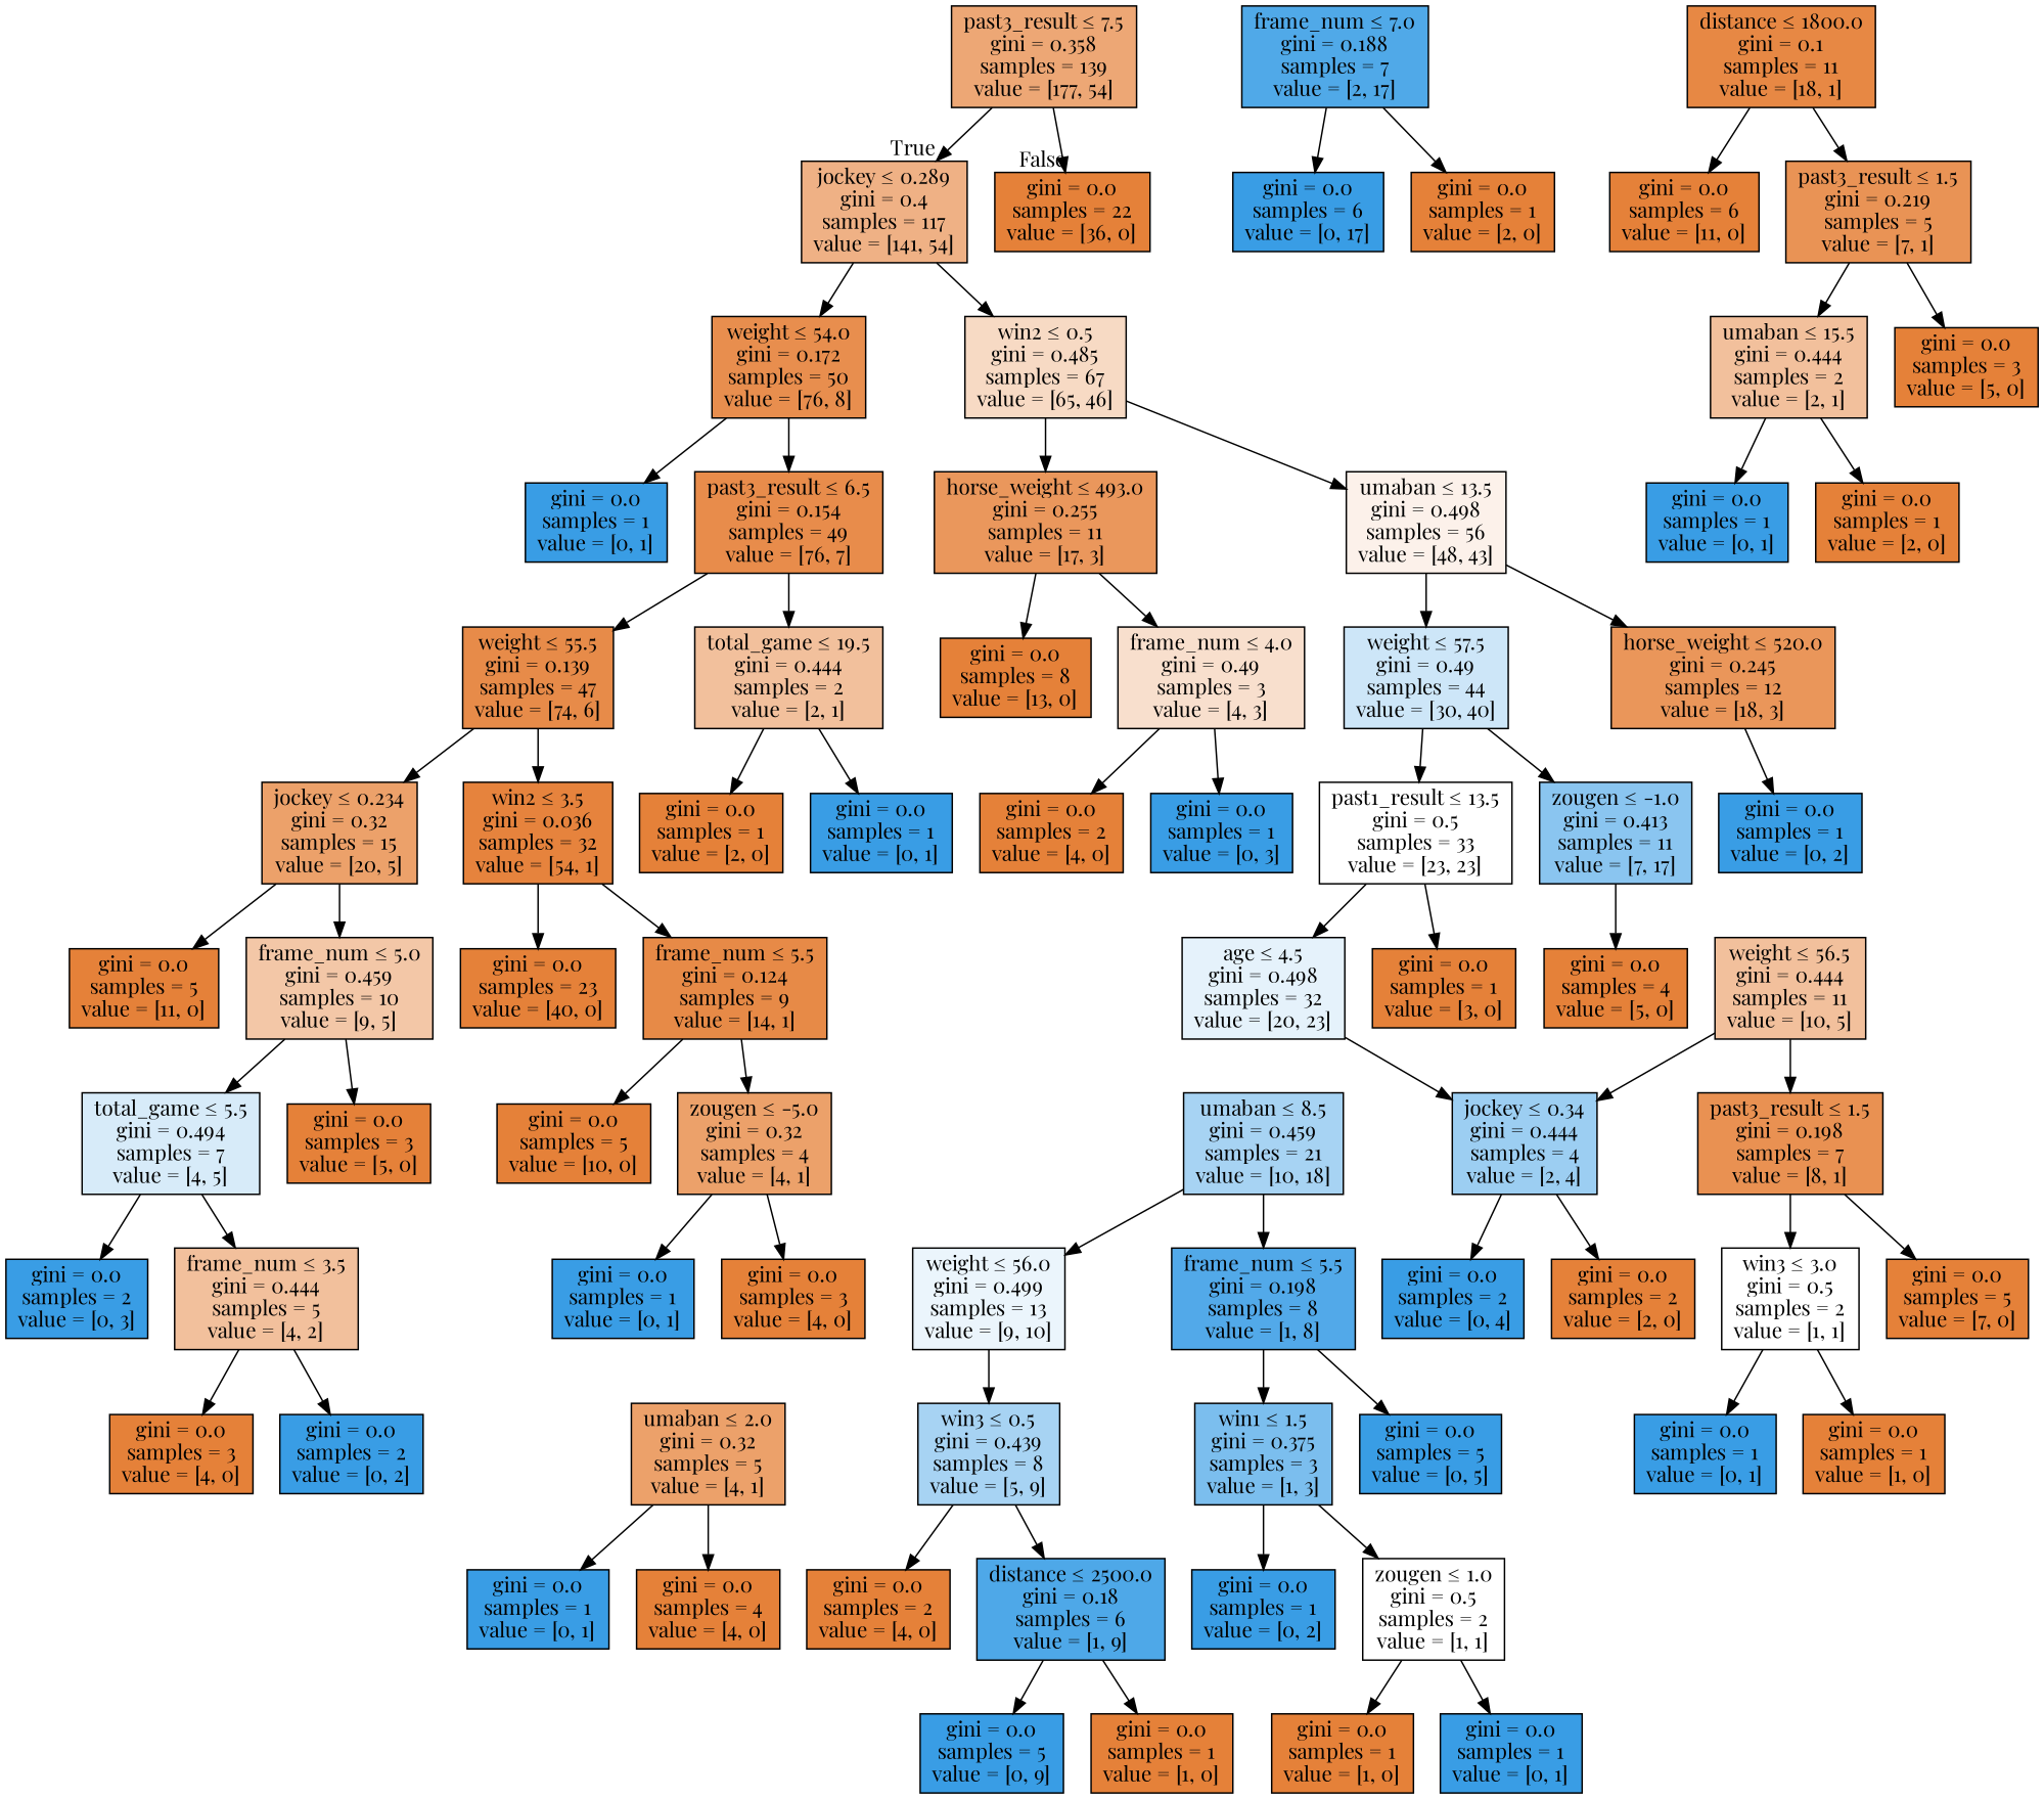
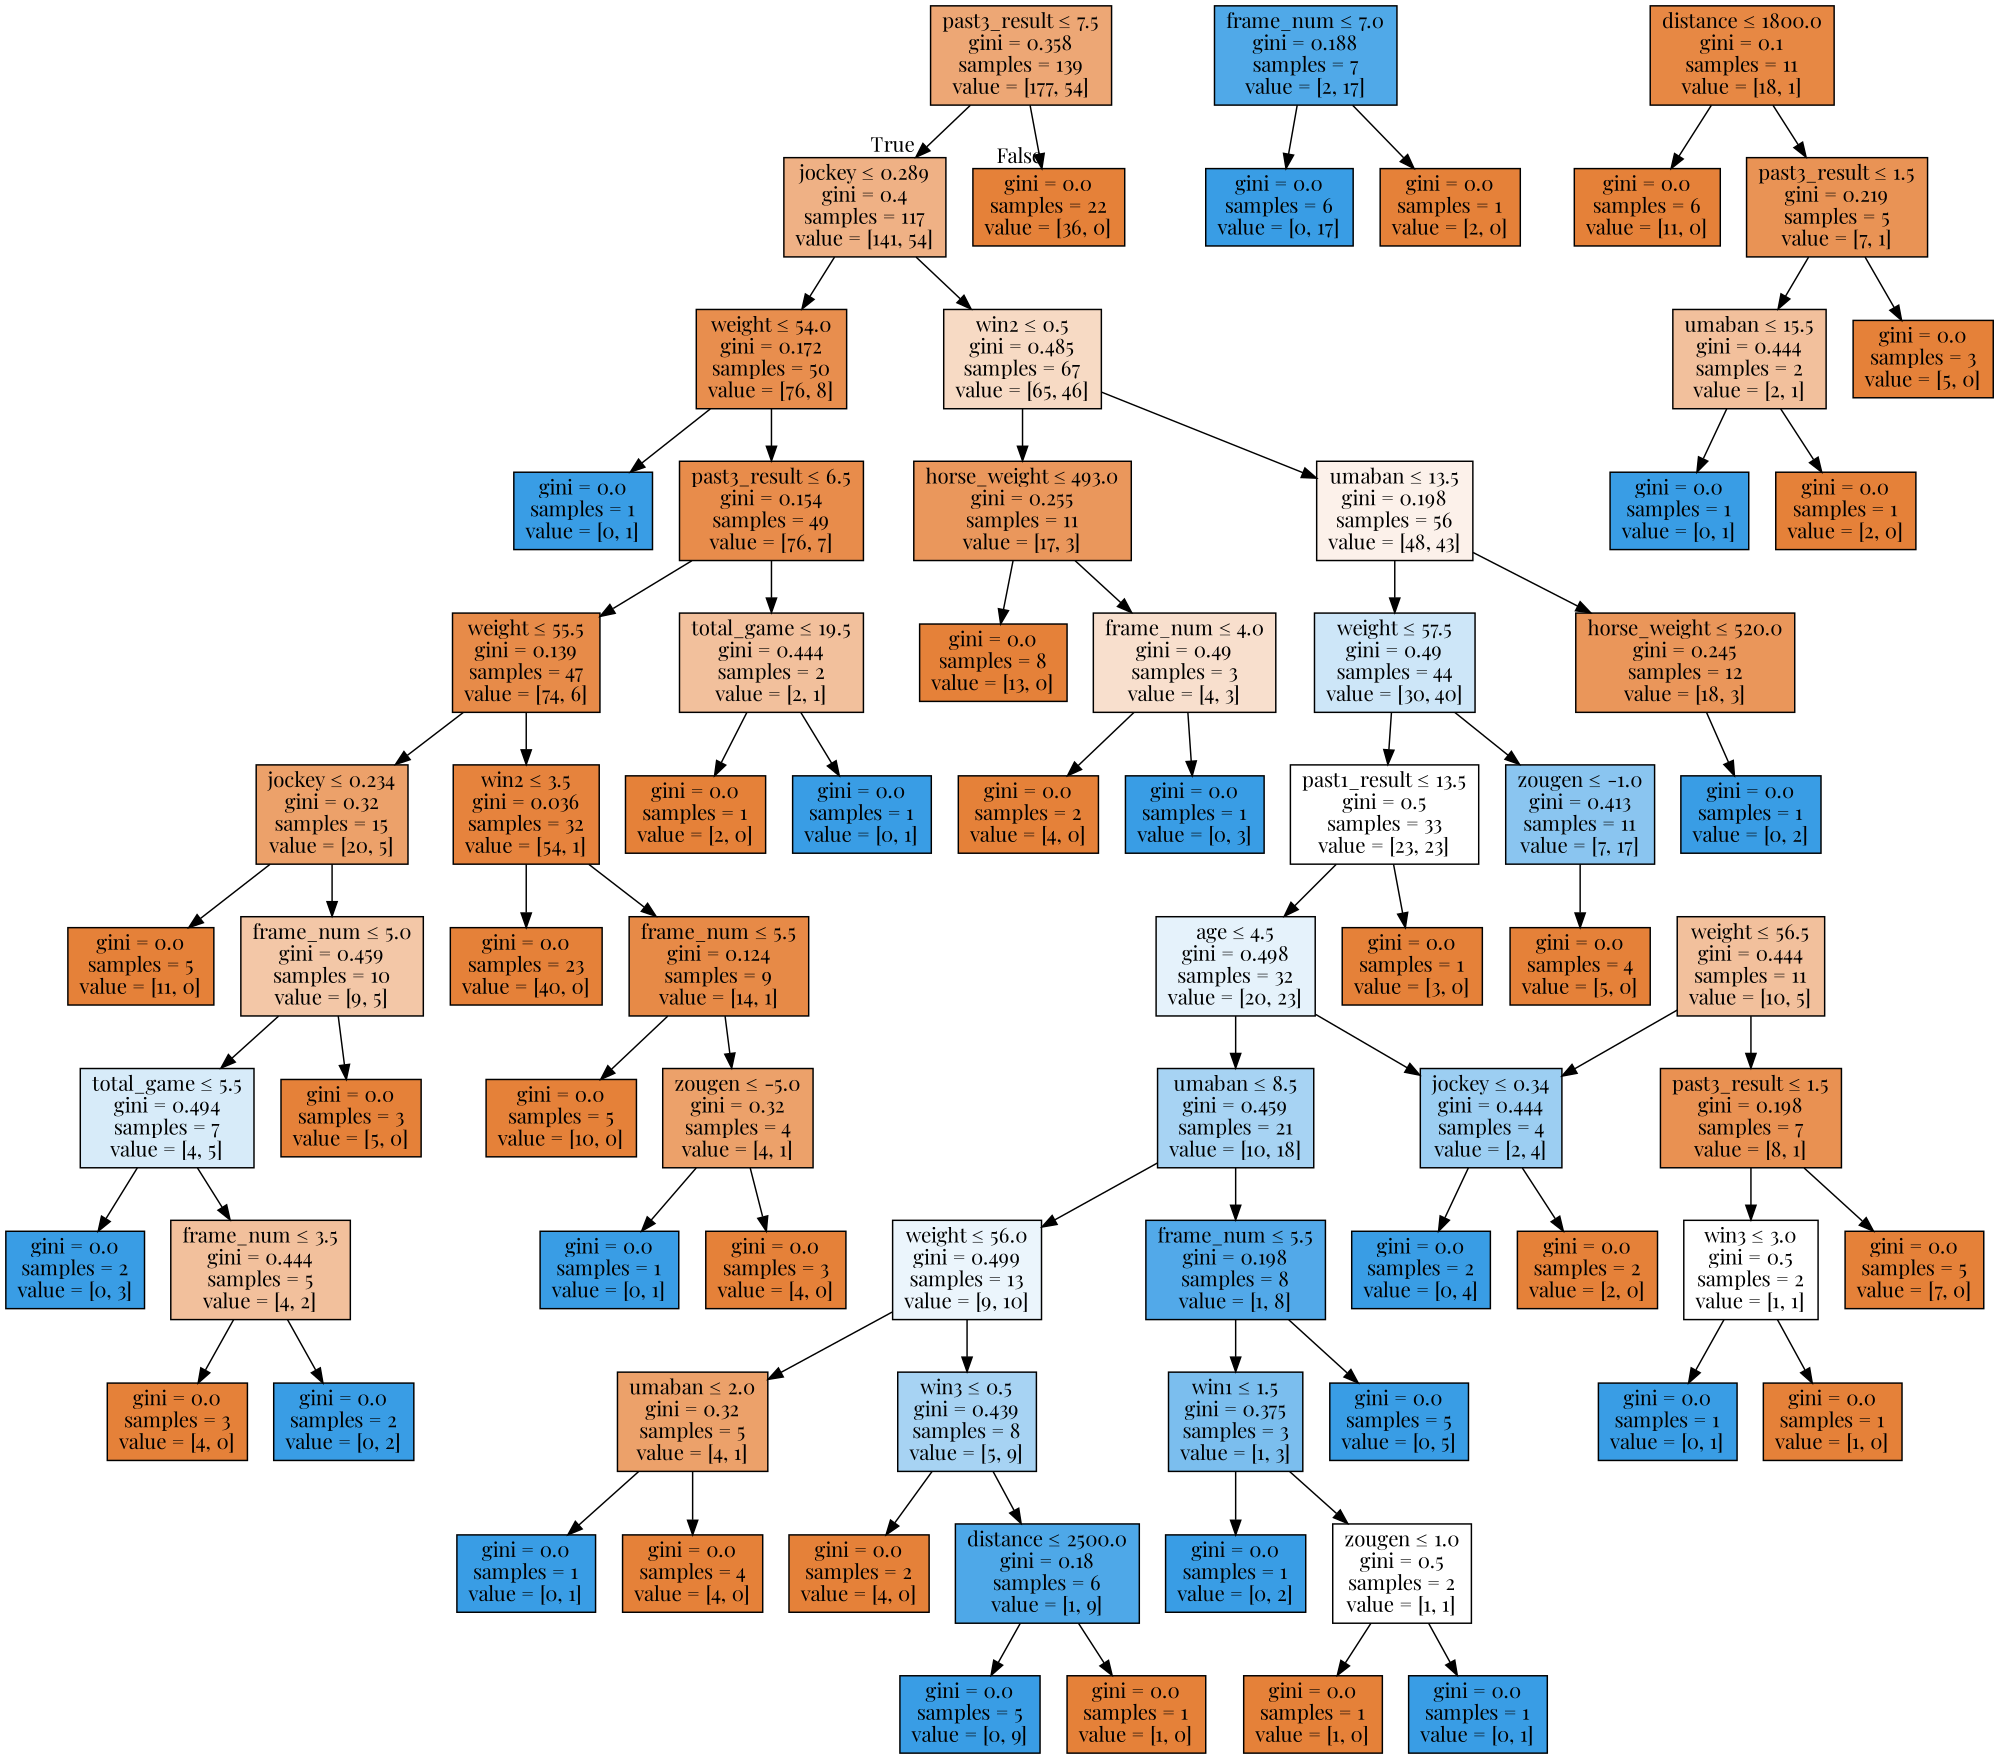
  digraph {
    fontname="Playfair Display"
    node [color=black fillcolor="#e58139ff" fontname="Playfair Display" shape=box style=filled]
    edge [fontname="Playfair Display"]
    n1 [fillcolor="#e58139b1" label=<past3_result &le; 7.5<br/>gini = 0.358<br/>samples = 139<br/>value = [177, 54]>]
    n2 [fillcolor="#e581399d" label=<jockey &le; 0.289<br/>gini = 0.4<br/>samples = 117<br/>value = [141, 54]>]
    n3 [label=<gini = 0.0<br/>samples = 22<br/>value = [36, 0]>]
    n4 [fillcolor="#e58139e4" label=<weight &le; 54.0<br/>gini = 0.172<br/>samples = 50<br/>value = [76, 8]>]
    n5 [fillcolor="#e581394b" label=<win2 &le; 0.5<br/>gini = 0.485<br/>samples = 67<br/>value = [65, 46]>]
    n6 [fillcolor="#399de5ff" label=<gini = 0.0<br/>samples = 1<br/>value = [0, 1]>]
    n7 [fillcolor="#e58139e8" label=<past3_result &le; 6.5<br/>gini = 0.154<br/>samples = 49<br/>value = [76, 7]>]
    n8 [fillcolor="#e58139d2" label=<horse_weight &le; 493.0<br/>gini = 0.255<br/>samples = 11<br/>value = [17, 3]>]
-   n9 [fillcolor="#e581391b" label=<umaban &le; 13.5<br/>gini = 0.498<br/>samples = 56<br/>value = [48, 43]>]
+   n9 [fillcolor="#e581391b" label=<umaban &le; 13.5<br/>gini = 0.198<br/>samples = 56<br/>value = [48, 43]>]
    n10 [fillcolor="#e58139ea" label=<weight &le; 55.5<br/>gini = 0.139<br/>samples = 47<br/>value = [74, 6]>]
    n11 [fillcolor="#e581397f" label=<total_game &le; 19.5<br/>gini = 0.444<br/>samples = 2<br/>value = [2, 1]>]
    n12 [fillcolor="#e58139bf" label=<jockey &le; 0.234<br/>gini = 0.32<br/>samples = 15<br/>value = [20, 5]>]
    n13 [fillcolor="#e58139fa" label=<win2 &le; 3.5<br/>gini = 0.036<br/>samples = 32<br/>value = [54, 1]>]
    n14 [label=<gini = 0.0<br/>samples = 1<br/>value = [2, 0]>]
    n15 [fillcolor="#399de5ff" label=<gini = 0.0<br/>samples = 1<br/>value = [0, 1]>]
    n16 [label=<gini = 0.0<br/>samples = 5<br/>value = [11, 0]>]
    n17 [fillcolor="#e5813971" label=<frame_num &le; 5.0<br/>gini = 0.459<br/>samples = 10<br/>value = [9, 5]>]
    n18 [label=<gini = 0.0<br/>samples = 23<br/>value = [40, 0]>]
    n19 [fillcolor="#e58139ed" label=<frame_num &le; 5.5<br/>gini = 0.124<br/>samples = 9<br/>value = [14, 1]>]
    n20 [fillcolor="#399de533" label=<total_game &le; 5.5<br/>gini = 0.494<br/>samples = 7<br/>value = [4, 5]>]
    n21 [label=<gini = 0.0<br/>samples = 3<br/>value = [5, 0]>]
    n22 [fillcolor="#399de5ff" label=<gini = 0.0<br/>samples = 2<br/>value = [0, 3]>]
    n23 [fillcolor="#e581397f" label=<frame_num &le; 3.5<br/>gini = 0.444<br/>samples = 5<br/>value = [4, 2]>]
    n24 [label=<gini = 0.0<br/>samples = 3<br/>value = [4, 0]>]
    n25 [fillcolor="#399de5ff" label=<gini = 0.0<br/>samples = 2<br/>value = [0, 2]>]
    n26 [label=<gini = 0.0<br/>samples = 5<br/>value = [10, 0]>]
    n27 [fillcolor="#e58139bf" label=<zougen &le; -5.0<br/>gini = 0.32<br/>samples = 4<br/>value = [4, 1]>]
    n28 [fillcolor="#399de5ff" label=<gini = 0.0<br/>samples = 1<br/>value = [0, 1]>]
    n29 [label=<gini = 0.0<br/>samples = 3<br/>value = [4, 0]>]
    n30 [label=<gini = 0.0<br/>samples = 8<br/>value = [13, 0]>]
    n31 [fillcolor="#e5813940" label=<frame_num &le; 4.0<br/>gini = 0.49<br/>samples = 3<br/>value = [4, 3]>]
    n32 [fillcolor="#399de540" label=<weight &le; 57.5<br/>gini = 0.49<br/>samples = 44<br/>value = [30, 40]>]
    n33 [fillcolor="#e58139d4" label=<horse_weight &le; 520.0<br/>gini = 0.245<br/>samples = 12<br/>value = [18, 3]>]
    n34 [label=<gini = 0.0<br/>samples = 2<br/>value = [4, 0]>]
    n35 [fillcolor="#399de5ff" label=<gini = 0.0<br/>samples = 1<br/>value = [0, 3]>]
    n36 [fillcolor="#e5813900" label=<past1_result &le; 13.5<br/>gini = 0.5<br/>samples = 33<br/>value = [23, 23]>]
    n37 [fillcolor="#399de596" label=<zougen &le; -1.0<br/>gini = 0.413<br/>samples = 11<br/>value = [7, 17]>]
    n38 [fillcolor="#399de5ff" label=<gini = 0.0<br/>samples = 1<br/>value = [0, 2]>]
    n39 [fillcolor="#399de521" label=<age &le; 4.5<br/>gini = 0.498<br/>samples = 32<br/>value = [20, 23]>]
    n40 [label=<gini = 0.0<br/>samples = 1<br/>value = [3, 0]>]
    n41 [label=<gini = 0.0<br/>samples = 4<br/>value = [5, 0]>]
    n42 [fillcolor="#399de571" label=<umaban &le; 8.5<br/>gini = 0.459<br/>samples = 21<br/>value = [10, 18]>]
    n43 [fillcolor="#399de57f" label=<jockey &le; 0.34<br/>gini = 0.444<br/>samples = 4<br/>value = [2, 4]>]
    n44 [fillcolor="#399de519" label=<weight &le; 56.0<br/>gini = 0.499<br/>samples = 13<br/>value = [9, 10]>]
    n45 [fillcolor="#399de5df" label=<frame_num &le; 5.5<br/>gini = 0.198<br/>samples = 8<br/>value = [1, 8]>]
    n46 [fillcolor="#e581397f" label=<weight &le; 56.5<br/>gini = 0.444<br/>samples = 11<br/>value = [10, 5]>]
    n47 [fillcolor="#e58139df" label=<past3_result &le; 1.5<br/>gini = 0.198<br/>samples = 7<br/>value = [8, 1]>]
    n48 [fillcolor="#e58139bf" label=<umaban &le; 2.0<br/>gini = 0.32<br/>samples = 5<br/>value = [4, 1]>]
    n49 [fillcolor="#399de571" label=<win3 &le; 0.5<br/>gini = 0.439<br/>samples = 8<br/>value = [5, 9]>]
    n50 [fillcolor="#399de5aa" label=<win1 &le; 1.5<br/>gini = 0.375<br/>samples = 3<br/>value = [1, 3]>]
    n51 [fillcolor="#399de5ff" label=<gini = 0.0<br/>samples = 5<br/>value = [0, 5]>]
    n52 [fillcolor="#399de5ff" label=<gini = 0.0<br/>samples = 1<br/>value = [0, 1]>]
    n53 [label=<gini = 0.0<br/>samples = 4<br/>value = [4, 0]>]
    n54 [label=<gini = 0.0<br/>samples = 2<br/>value = [4, 0]>]
    n55 [fillcolor="#399de5e3" label=<distance &le; 2500.0<br/>gini = 0.18<br/>samples = 6<br/>value = [1, 9]>]
    n56 [fillcolor="#399de5ff" label=<gini = 0.0<br/>samples = 5<br/>value = [0, 9]>]
    n57 [label=<gini = 0.0<br/>samples = 1<br/>value = [1, 0]>]
    n58 [fillcolor="#399de5ff" label=<gini = 0.0<br/>samples = 1<br/>value = [0, 2]>]
    n59 [fillcolor="#e5813900" label=<zougen &le; 1.0<br/>gini = 0.5<br/>samples = 2<br/>value = [1, 1]>]
    n60 [label=<gini = 0.0<br/>samples = 1<br/>value = [1, 0]>]
    n61 [fillcolor="#399de5ff" label=<gini = 0.0<br/>samples = 1<br/>value = [0, 1]>]
    n62 [fillcolor="#399de5ff" label=<gini = 0.0<br/>samples = 2<br/>value = [0, 4]>]
    n63 [label=<gini = 0.0<br/>samples = 2<br/>value = [2, 0]>]
    n64 [fillcolor="#e5813900" label=<win3 &le; 3.0<br/>gini = 0.5<br/>samples = 2<br/>value = [1, 1]>]
    n65 [label=<gini = 0.0<br/>samples = 5<br/>value = [7, 0]>]
    n66 [fillcolor="#399de5ff" label=<gini = 0.0<br/>samples = 1<br/>value = [0, 1]>]
    n67 [label=<gini = 0.0<br/>samples = 1<br/>value = [1, 0]>]
    n68 [fillcolor="#399de5e1" label=<frame_num &le; 7.0<br/>gini = 0.188<br/>samples = 7<br/>value = [2, 17]>]
    n69 [fillcolor="#399de5ff" label=<gini = 0.0<br/>samples = 6<br/>value = [0, 17]>]
    n70 [label=<gini = 0.0<br/>samples = 1<br/>value = [2, 0]>]
    n71 [fillcolor="#e58139f1" label=<distance &le; 1800.0<br/>gini = 0.1<br/>samples = 11<br/>value = [18, 1]>]
    n72 [label=<gini = 0.0<br/>samples = 6<br/>value = [11, 0]>]
    n73 [fillcolor="#e58139db" label=<past3_result &le; 1.5<br/>gini = 0.219<br/>samples = 5<br/>value = [7, 1]>]
    n74 [fillcolor="#e581397f" label=<umaban &le; 15.5<br/>gini = 0.444<br/>samples = 2<br/>value = [2, 1]>]
    n75 [label=<gini = 0.0<br/>samples = 3<br/>value = [5, 0]>]
    n76 [fillcolor="#399de5ff" label=<gini = 0.0<br/>samples = 1<br/>value = [0, 1]>]
    n77 [label=<gini = 0.0<br/>samples = 1<br/>value = [2, 0]>]
    n1 -> n2 [headlabel=True labelangle=45 labeldistance=2.5]
    n1 -> n3 [headlabel=False labelangle=-45 labeldistance=2.5]
    n2 -> n4
    n2 -> n5
    n4 -> n6
    n4 -> n7
    n5 -> n8
    n5 -> n9
    n7 -> n10
    n7 -> n11
    n8 -> n30
    n8 -> n31
    n9 -> n32
    n9 -> n33
    n10 -> n12
    n10 -> n13
    n11 -> n14
    n11 -> n15
    n12 -> n16
    n12 -> n17
    n13 -> n18
    n13 -> n19
    n17 -> n20
    n17 -> n21
    n19 -> n26
    n19 -> n27
    n20 -> n22
    n20 -> n23
    n23 -> n24
    n23 -> n25
    n27 -> n28
    n27 -> n29
    n31 -> n34
    n31 -> n35
    n32 -> n36
    n32 -> n37
    n33 -> n38
    n36 -> n39
    n36 -> n40
    n37 -> n41
+   n39 -> n42
    n39 -> n43
    n42 -> n44
    n42 -> n45
    n43 -> n62
    n43 -> n63
+   n44 -> n48
    n44 -> n49
    n45 -> n50
    n45 -> n51
    n46 -> n43
    n46 -> n47
    n47 -> n64
    n47 -> n65
    n48 -> n52
    n48 -> n53
    n49 -> n54
    n49 -> n55
    n50 -> n58
    n50 -> n59
    n55 -> n56
    n55 -> n57
    n59 -> n60
    n59 -> n61
    n64 -> n66
    n64 -> n67
    n68 -> n69
    n68 -> n70
    n71 -> n72
    n71 -> n73
    n73 -> n74
    n73 -> n75
    n74 -> n76
    n74 -> n77
  }
